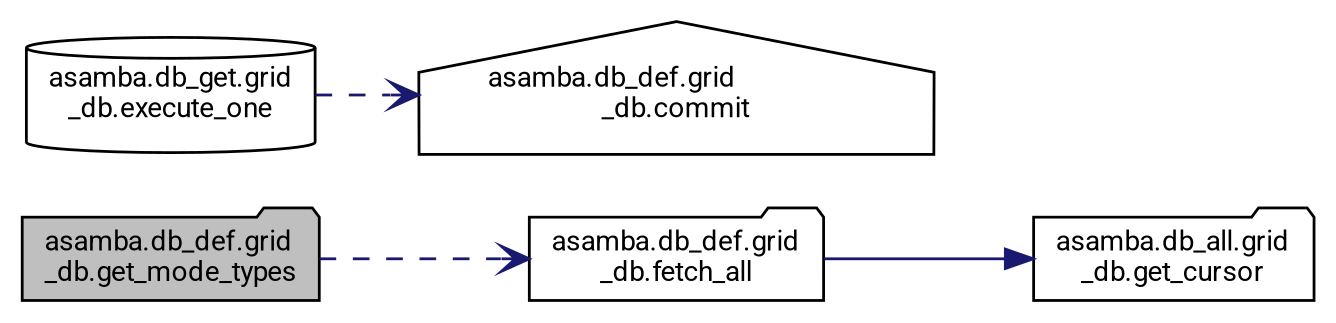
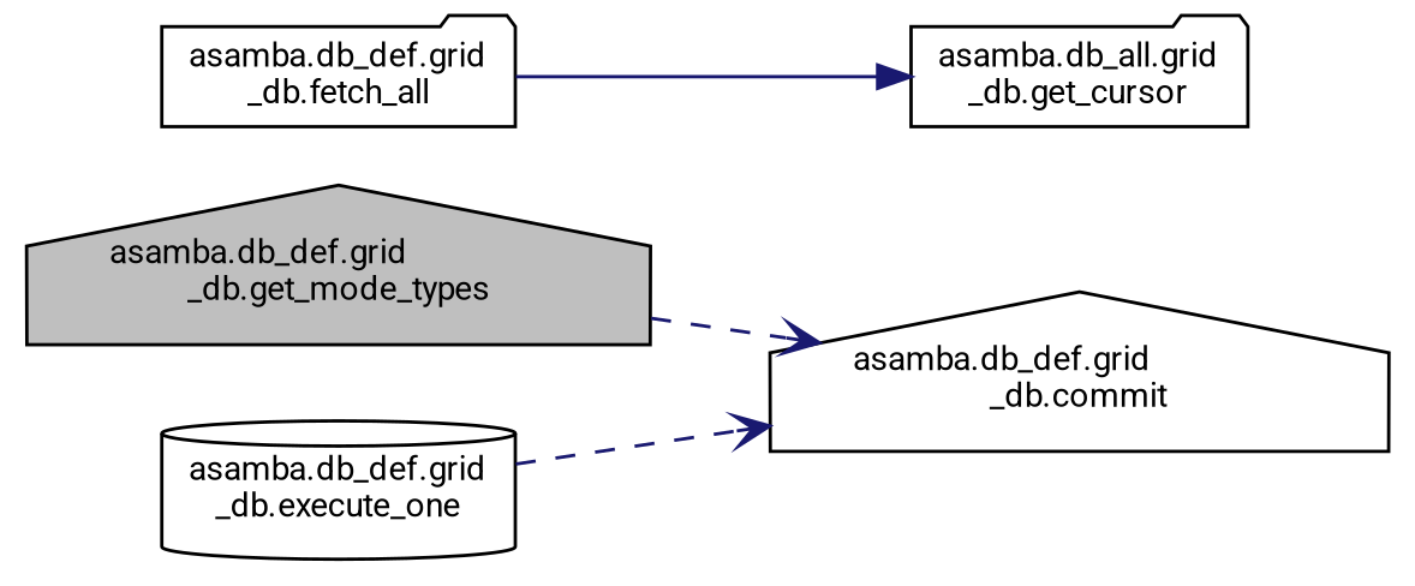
  digraph {
    fontname=Roboto
    rankdir=LR
    node [color=black fillcolor=white fontname=Roboto fontsize=10 shape=house style=filled]
    edge [arrowhead=vee color=midnightblue fontname=Roboto fontsize=10 labelfontname=Helvetica labelfontsize=10 style=dashed]
-   n1 [fillcolor=grey75 fontcolor=black height=0.2 label="asamba.db_def.grid\l_db.get_mode_types" shape=folder width=0.4]
+   n1 [fillcolor=grey75 fontcolor=black height=0.2 label="asamba.db_def.grid\l_db.get_mode_types" width=0.4]
    n2 [height=0.2 label="asamba.db_def.grid\l_db.fetch_all" shape=folder width=0.4]
-   n3 [height=0.2 label="asamba.db_get.grid\l_db.execute_one" shape=cylinder width=0.4]
+   n3 [height=0.2 label="asamba.db_def.grid\l_db.execute_one" shape=cylinder width=0.4]
    n4 [height=0.2 label="asamba.db_def.grid\l_db.commit" width=0.4]
    n5 [height=0.2 label="asamba.db_all.grid\l_db.get_cursor" shape=folder width=0.4]
-   n1 -> n2
+   n1 -> n4
    n2 -> n5 [arrowhead=normal style=solid]
    n3 -> n4
  }
